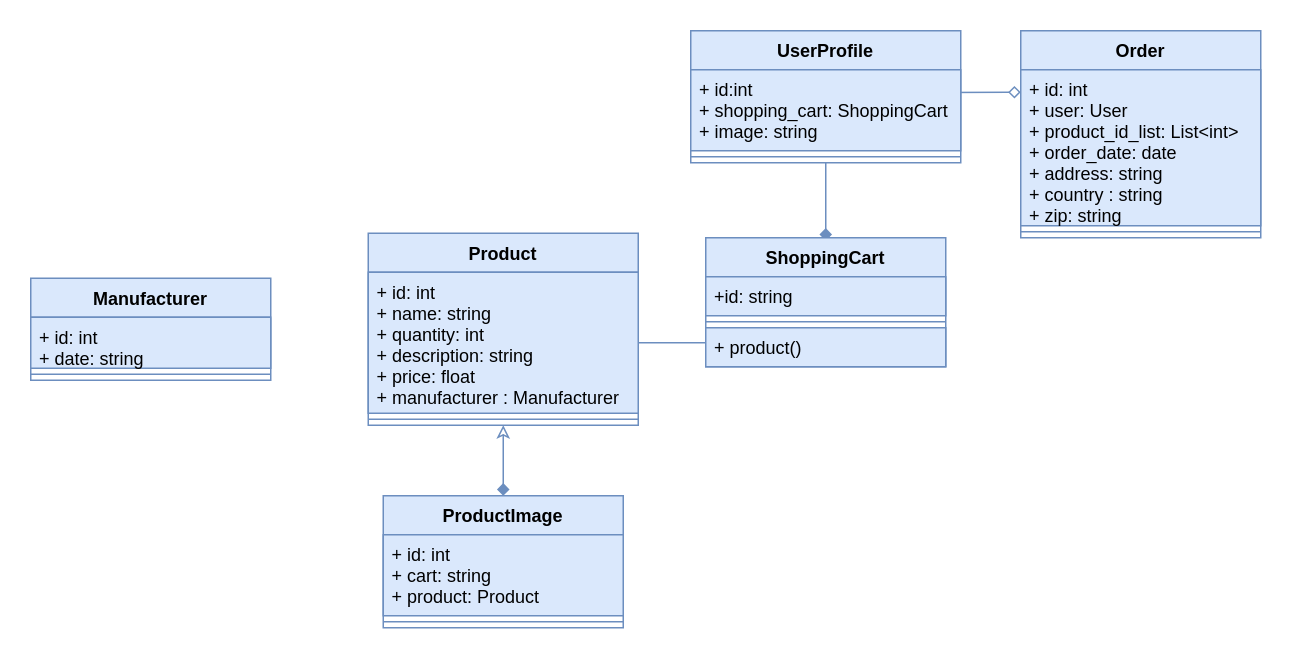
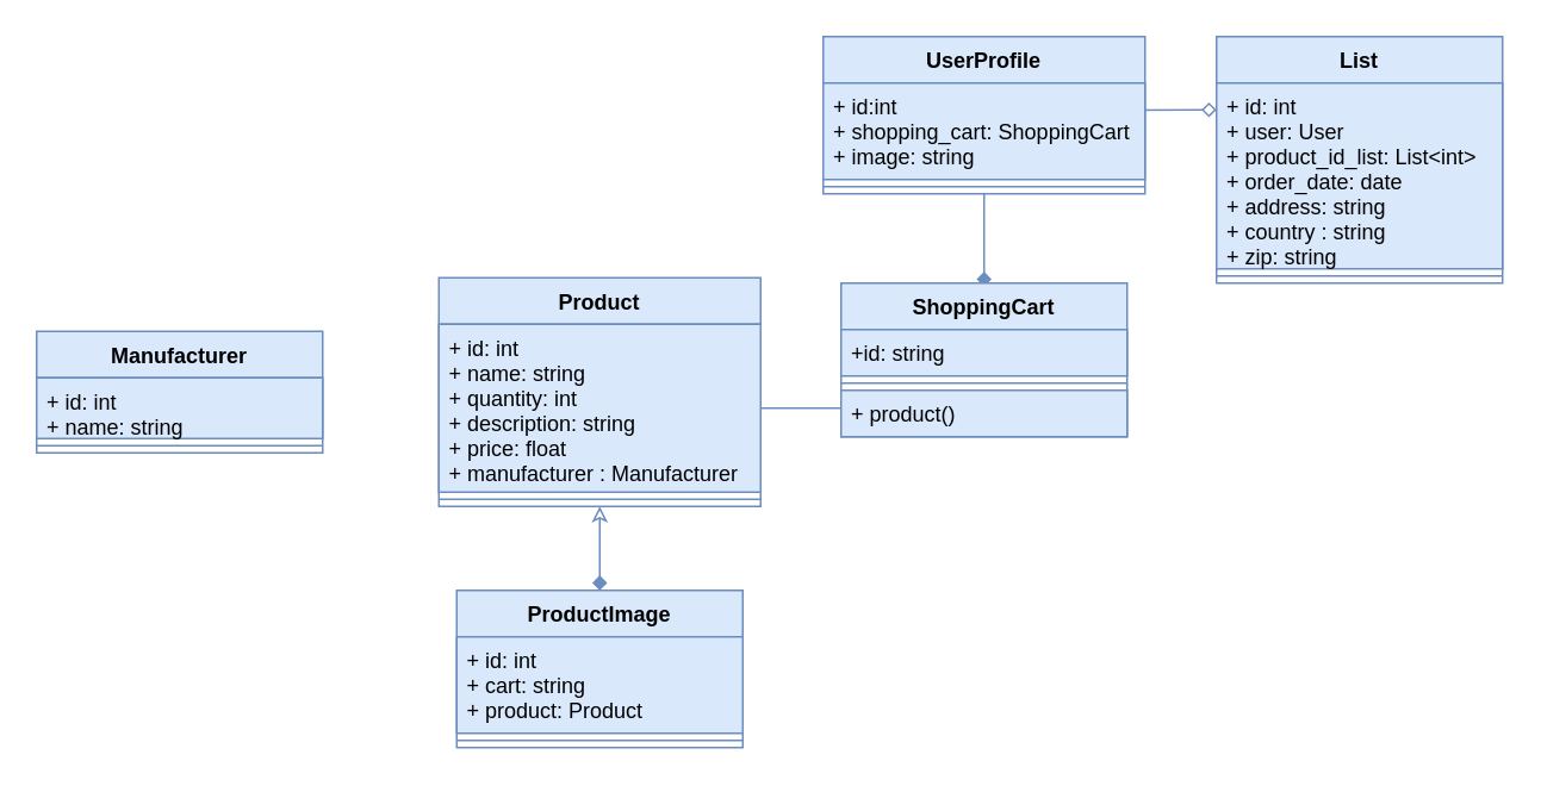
  <mxCell id="0" />
  <mxCell id="1" parent="0" />
  <mxCell id="2" style="edgeStyle=orthogonalEdgeStyle;rounded=0;orthogonalLoop=1;jettySize=auto;html=1;exitX=0.5;exitY=1;exitDx=0;exitDy=0;entryX=0.5;entryY=0;entryDx=0;entryDy=0;endArrow=diamond;endFill=1;fillColor=#dae8fc;strokeColor=#6c8ebf;" parent="1" source="6" edge="1"><mxGeometry relative="1" as="geometry"><mxPoint x="550" y="160" as="targetPoint" /></mxGeometry></mxCell>
  <mxCell id="3" style="edgeStyle=orthogonalEdgeStyle;rounded=0;orthogonalLoop=1;jettySize=auto;html=1;exitX=1;exitY=0.5;exitDx=0;exitDy=0;endArrow=none;endFill=0;fillColor=#dae8fc;strokeColor=#6c8ebf;entryX=0;entryY=0.5;entryDx=0;entryDy=0;" parent="1" source="19" edge="1"><mxGeometry relative="1" as="geometry"><mxPoint x="470" y="228" as="targetPoint" /></mxGeometry></mxCell>
  <mxCell id="4" style="edgeStyle=orthogonalEdgeStyle;rounded=0;orthogonalLoop=1;jettySize=auto;html=1;exitX=1;exitY=0.28;exitDx=0;exitDy=0;entryX=0;entryY=0.144;entryDx=0;entryDy=0;entryPerimeter=0;endArrow=diamond;endFill=0;exitPerimeter=0;fillColor=#dae8fc;strokeColor=#6c8ebf;" parent="1" source="7" target="10" edge="1"><mxGeometry relative="1" as="geometry"><Array as="points"><mxPoint x="630" y="61" /></Array></mxGeometry></mxCell>
  <mxCell id="5" style="edgeStyle=orthogonalEdgeStyle;rounded=0;orthogonalLoop=1;jettySize=auto;html=1;exitX=0.5;exitY=0;exitDx=0;exitDy=0;entryX=0.5;entryY=1;entryDx=0;entryDy=0;endArrow=classic;endFill=0;startArrow=diamond;startFill=1;fillColor=#dae8fc;strokeColor=#6c8ebf;" edge="1" parent="1" source="12" target="18"><mxGeometry relative="1" as="geometry" /></mxCell>
  <mxCell id="6" value="UserProfile" style="swimlane;fontStyle=1;align=center;verticalAlign=top;childLayout=stackLayout;horizontal=1;startSize=26;horizontalStack=0;resizeParent=1;resizeParentMax=0;resizeLast=0;collapsible=1;marginBottom=0;fillColor=#dae8fc;strokeColor=#6c8ebf;" parent="1" vertex="1"><mxGeometry x="460" y="20" width="180" height="88" as="geometry" /></mxCell>
  <mxCell id="7" value="+ id:int&#10;+ shopping_cart: ShoppingCart&#10;+ image: string&#10;&#10;" style="text;strokeColor=#6c8ebf;fillColor=#dae8fc;align=left;verticalAlign=top;spacingLeft=4;spacingRight=4;overflow=hidden;rotatable=0;points=[[0,0.5],[1,0.5]];portConstraint=eastwest;" parent="6" vertex="1"><mxGeometry y="26" width="180" height="54" as="geometry" /></mxCell>
  <mxCell id="8" value="" style="line;strokeWidth=1;fillColor=#dae8fc;align=left;verticalAlign=middle;spacingTop=-1;spacingLeft=3;spacingRight=3;rotatable=0;labelPosition=right;points=[];portConstraint=eastwest;strokeColor=#6c8ebf;" parent="6" vertex="1"><mxGeometry y="80" width="180" height="8" as="geometry" /></mxCell>
- <mxCell id="9" value="Order" style="swimlane;fontStyle=1;align=center;verticalAlign=top;childLayout=stackLayout;horizontal=1;startSize=26;horizontalStack=0;resizeParent=1;resizeParentMax=0;resizeLast=0;collapsible=1;marginBottom=0;fillColor=#dae8fc;strokeColor=#6c8ebf;" parent="1" vertex="1"><mxGeometry x="680" y="20" width="160" height="138" as="geometry" /></mxCell>
+ <mxCell id="9" value="List" style="swimlane;fontStyle=1;align=center;verticalAlign=top;childLayout=stackLayout;horizontal=1;startSize=26;horizontalStack=0;resizeParent=1;resizeParentMax=0;resizeLast=0;collapsible=1;marginBottom=0;fillColor=#dae8fc;strokeColor=#6c8ebf;" parent="1" vertex="1"><mxGeometry x="680" y="20" width="160" height="138" as="geometry" /></mxCell>
  <mxCell id="10" value="+ id: int&#10;+ user: User&#10;+ product_id_list: List&lt;int&gt;&#10;+ order_date: date&#10;+ address: string&#10;+ country : string&#10;+ zip: string" style="text;strokeColor=#6c8ebf;fillColor=#dae8fc;align=left;verticalAlign=top;spacingLeft=4;spacingRight=4;overflow=hidden;rotatable=0;points=[[0,0.5],[1,0.5]];portConstraint=eastwest;" parent="9" vertex="1"><mxGeometry y="26" width="160" height="104" as="geometry" /></mxCell>
  <mxCell id="11" value="" style="line;strokeWidth=1;fillColor=#dae8fc;align=left;verticalAlign=middle;spacingTop=-1;spacingLeft=3;spacingRight=3;rotatable=0;labelPosition=right;points=[];portConstraint=eastwest;strokeColor=#6c8ebf;" parent="9" vertex="1"><mxGeometry y="130" width="160" height="8" as="geometry" /></mxCell>
  <mxCell id="12" value="ProductImage" style="swimlane;fontStyle=1;align=center;verticalAlign=top;childLayout=stackLayout;horizontal=1;startSize=26;horizontalStack=0;resizeParent=1;resizeParentMax=0;resizeLast=0;collapsible=1;marginBottom=0;fillColor=#dae8fc;strokeColor=#6c8ebf;" vertex="1" parent="1"><mxGeometry x="255" y="330" width="160" height="88" as="geometry" /></mxCell>
  <mxCell id="13" value="+ id: int&#10;+ cart: string&#10;+ product: Product&#10;" style="text;strokeColor=#6c8ebf;fillColor=#dae8fc;align=left;verticalAlign=top;spacingLeft=4;spacingRight=4;overflow=hidden;rotatable=0;points=[[0,0.5],[1,0.5]];portConstraint=eastwest;" vertex="1" parent="12"><mxGeometry y="26" width="160" height="54" as="geometry" /></mxCell>
  <mxCell id="14" value="" style="line;strokeWidth=1;fillColor=#dae8fc;align=left;verticalAlign=middle;spacingTop=-1;spacingLeft=3;spacingRight=3;rotatable=0;labelPosition=right;points=[];portConstraint=eastwest;strokeColor=#6c8ebf;" vertex="1" parent="12"><mxGeometry y="80" width="160" height="8" as="geometry" /></mxCell>
  <mxCell id="15" value="Manufacturer" style="swimlane;fontStyle=1;align=center;verticalAlign=top;childLayout=stackLayout;horizontal=1;startSize=26;horizontalStack=0;resizeParent=1;resizeParentMax=0;resizeLast=0;collapsible=1;marginBottom=0;fillColor=#dae8fc;strokeColor=#6c8ebf;" vertex="1" parent="1"><mxGeometry x="20" y="185" width="160" height="68" as="geometry" /></mxCell>
- <mxCell id="16" value="+ id: int&#10;+ date: string" style="text;strokeColor=#6c8ebf;fillColor=#dae8fc;align=left;verticalAlign=top;spacingLeft=4;spacingRight=4;overflow=hidden;rotatable=0;points=[[0,0.5],[1,0.5]];portConstraint=eastwest;" vertex="1" parent="15"><mxGeometry y="26" width="160" height="34" as="geometry" /></mxCell>
+ <mxCell id="16" value="+ id: int&#10;+ name: string" style="text;strokeColor=#6c8ebf;fillColor=#dae8fc;align=left;verticalAlign=top;spacingLeft=4;spacingRight=4;overflow=hidden;rotatable=0;points=[[0,0.5],[1,0.5]];portConstraint=eastwest;" vertex="1" parent="15"><mxGeometry y="26" width="160" height="34" as="geometry" /></mxCell>
  <mxCell id="17" value="" style="line;strokeWidth=1;fillColor=#dae8fc;align=left;verticalAlign=middle;spacingTop=-1;spacingLeft=3;spacingRight=3;rotatable=0;labelPosition=right;points=[];portConstraint=eastwest;strokeColor=#6c8ebf;" vertex="1" parent="15"><mxGeometry y="60" width="160" height="8" as="geometry" /></mxCell>
  <mxCell id="18" value="Product" style="swimlane;fontStyle=1;align=center;verticalAlign=top;childLayout=stackLayout;horizontal=1;startSize=26;horizontalStack=0;resizeParent=1;resizeParentMax=0;resizeLast=0;collapsible=1;marginBottom=0;fillColor=#dae8fc;strokeColor=#6c8ebf;" parent="1" vertex="1"><mxGeometry x="245" y="155" width="180" height="128" as="geometry" /></mxCell>
  <mxCell id="19" value="+ id: int&#10;+ name: string&#10;+ quantity: int&#10;+ description: string&#10;+ price: float&#10;+ manufacturer : Manufacturer&#10;" style="text;strokeColor=#6c8ebf;fillColor=#dae8fc;align=left;verticalAlign=top;spacingLeft=4;spacingRight=4;overflow=hidden;rotatable=0;points=[[0,0.5],[1,0.5]];portConstraint=eastwest;" parent="18" vertex="1"><mxGeometry y="26" width="180" height="94" as="geometry" /></mxCell>
  <mxCell id="20" value="" style="line;strokeWidth=1;fillColor=#dae8fc;align=left;verticalAlign=middle;spacingTop=-1;spacingLeft=3;spacingRight=3;rotatable=0;labelPosition=right;points=[];portConstraint=eastwest;strokeColor=#6c8ebf;" parent="18" vertex="1"><mxGeometry y="120" width="180" height="8" as="geometry" /></mxCell>
  <mxCell id="21" value="ShoppingCart" style="swimlane;fontStyle=1;align=center;verticalAlign=top;childLayout=stackLayout;horizontal=1;startSize=26;horizontalStack=0;resizeParent=1;resizeParentMax=0;resizeLast=0;collapsible=1;marginBottom=0;fillColor=#dae8fc;strokeColor=#6c8ebf;" vertex="1" parent="1"><mxGeometry x="470" y="158" width="160" height="86" as="geometry" /></mxCell>
  <mxCell id="22" value="+id: string" style="text;strokeColor=#6c8ebf;fillColor=#dae8fc;align=left;verticalAlign=top;spacingLeft=4;spacingRight=4;overflow=hidden;rotatable=0;points=[[0,0.5],[1,0.5]];portConstraint=eastwest;" vertex="1" parent="21"><mxGeometry y="26" width="160" height="26" as="geometry" /></mxCell>
  <mxCell id="23" value="" style="line;strokeWidth=1;fillColor=#dae8fc;align=left;verticalAlign=middle;spacingTop=-1;spacingLeft=3;spacingRight=3;rotatable=0;labelPosition=right;points=[];portConstraint=eastwest;strokeColor=#6c8ebf;" vertex="1" parent="21"><mxGeometry y="52" width="160" height="8" as="geometry" /></mxCell>
  <mxCell id="24" value="+ product()" style="text;strokeColor=#6c8ebf;fillColor=#dae8fc;align=left;verticalAlign=top;spacingLeft=4;spacingRight=4;overflow=hidden;rotatable=0;points=[[0,0.5],[1,0.5]];portConstraint=eastwest;" vertex="1" parent="21"><mxGeometry y="60" width="160" height="26" as="geometry" /></mxCell>
